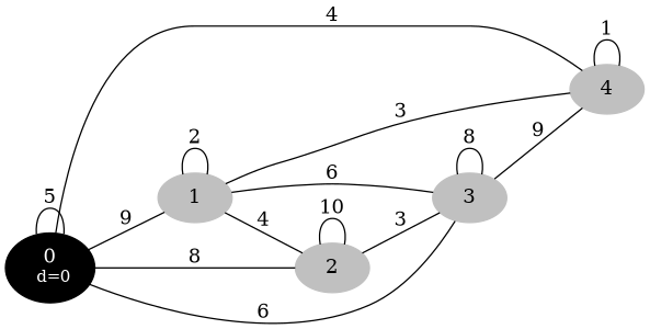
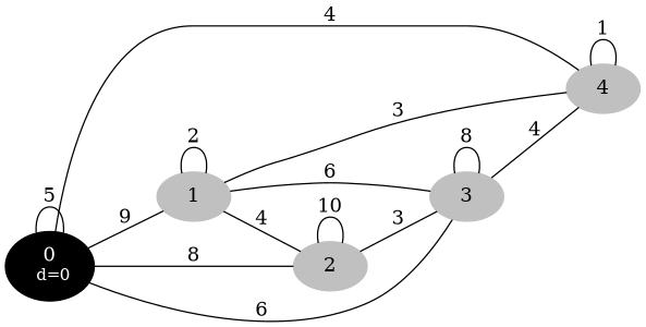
  graph {
    rankdir=LR
    node [color=grey style=filled]
    edge [weight=4]
    n1 [color=BLACK fontcolor=white label=<0<BR/> <FONT POINT-SIZE="12">d=0</FONT>>]
    1
    2
    3
    4
    n1 -- n1 [label=5 weight=5]
    n1 -- 1 [label=9 weight=9]
    n1 -- 2 [label=8 weight=8]
    n1 -- 3 [label=6 weight=6]
    n1 -- 4 [label=4]
    1 -- 1 [label=2 weight=2]
    1 -- 2 [label=4]
    1 -- 3 [label=6 weight=6]
    1 -- 4 [label=3]
    2 -- 2 [label=10 weight=10]
    2 -- 3 [label=3 weight=3]
    3 -- 3 [label=8 weight=8]
-   3 -- 4 [label=9]
+   3 -- 4 [label=4]
    4 -- 4 [label=1 weight=1]
  }
